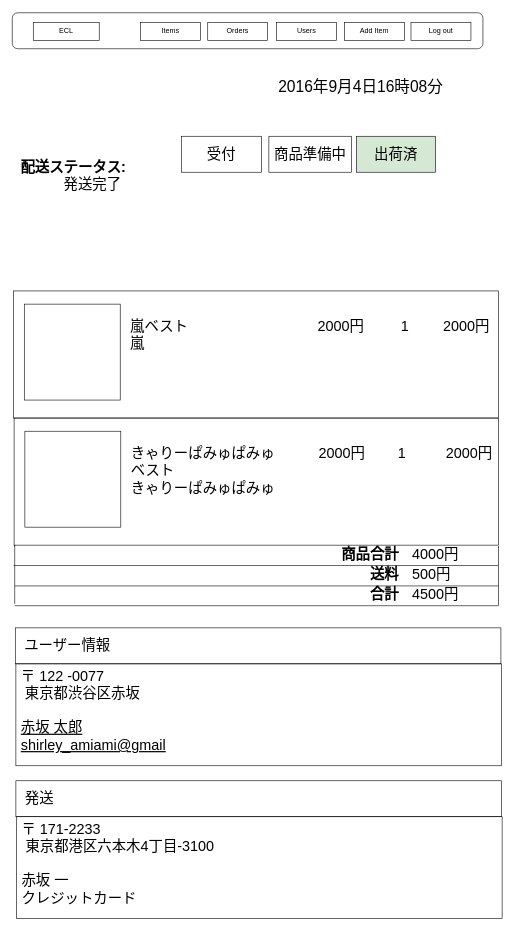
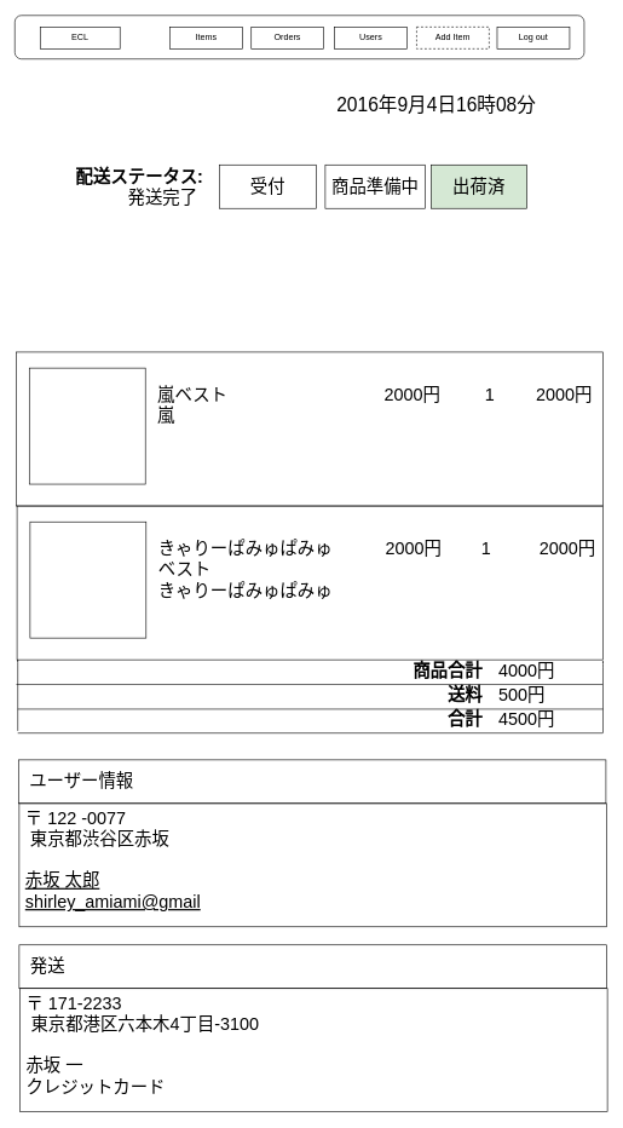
  <mxCell id="0" />
  <mxCell id="1" parent="0" />
  <mxCell id="2" value="&lt;p style=&quot;line-height: 140%&quot;&gt;4000円&lt;br&gt;500円&lt;br&gt;4500円&lt;br&gt;&lt;/p&gt;" style="rounded=0;whiteSpace=wrap;html=1;strokeColor=none;fillColor=none;fontSize=24;align=left;" parent="1" vertex="1"><mxGeometry x="685" y="926" width="120" height="60" as="geometry" /></mxCell>
  <mxCell id="3" value="" style="rounded=0;whiteSpace=wrap;html=1;strokeColor=#000000;fontSize=24;fillColor=none;" parent="1" vertex="1"><mxGeometry x="22" y="484" width="809" height="212" as="geometry" /></mxCell>
  <mxCell id="4" value="&lt;span style=&quot;font-family: &amp;#34;helvetica&amp;#34; , &amp;#34;arial&amp;#34; , sans-serif ; font-size: 0px&quot;&gt;%3CmxGraphModel%3E%3Croot%3E%3CmxCell%20id%3D%220%22%2F%3E%3CmxCell%20id%3D%221%22%20parent%3D%220%22%2F%3E%3CmxCell%20id%3D%222%22%20value%3D%22Top%22%20style%3D%22rounded%3D0%3BwhiteSpace%3Dwrap%3Bhtml%3D1%3B%22%20vertex%3D%221%22%20parent%3D%221%22%3E%3CmxGeometry%20x%3D%22317.5%22%20y%3D%2250%22%20width%3D%22100%22%20height%3D%2230%22%20as%3D%22geometry%22%2F%3E%3C%2FmxCell%3E%3C%2Froot%3E%3C%2FmxGraphModel%3E&lt;/span&gt;" style="rounded=1;whiteSpace=wrap;html=1;" parent="1" vertex="1"><mxGeometry x="20" y="20" width="785" height="60" as="geometry" /></mxCell>
  <mxCell id="5" value="ECL" style="rounded=0;whiteSpace=wrap;html=1;" parent="1" vertex="1"><mxGeometry x="55" y="36" width="110" height="30" as="geometry" /></mxCell>
  <mxCell id="6" value="Orders&lt;br&gt;" style="rounded=0;whiteSpace=wrap;html=1;" parent="1" vertex="1"><mxGeometry x="346" y="36" width="100" height="30" as="geometry" /></mxCell>
- <mxCell id="7" value="Add Item" style="rounded=0;whiteSpace=wrap;html=1;" parent="1" vertex="1"><mxGeometry x="574" y="36" width="100" height="30" as="geometry" /></mxCell>
+ <mxCell id="7" value="Add Item" style="rounded=0;whiteSpace=wrap;html=1;dashed=1;" parent="1" vertex="1"><mxGeometry x="574" y="36" width="100" height="30" as="geometry" /></mxCell>
  <mxCell id="8" value="Log out" style="rounded=0;whiteSpace=wrap;html=1;" parent="1" vertex="1"><mxGeometry x="685" y="36" width="100" height="30" as="geometry" /></mxCell>
  <mxCell id="9" value="Users" style="rounded=0;whiteSpace=wrap;html=1;" parent="1" vertex="1"><mxGeometry x="461" y="36" width="100" height="30" as="geometry" /></mxCell>
  <mxCell id="10" value="Items" style="rounded=0;whiteSpace=wrap;html=1;" parent="1" vertex="1"><mxGeometry x="234" y="36" width="100" height="30" as="geometry" /></mxCell>
  <mxCell id="11" value="&lt;font style=&quot;font-size: 26px&quot;&gt;2016年9月4日16時08分&lt;/font&gt;" style="text;html=1;resizable=0;points=[];autosize=1;align=left;verticalAlign=top;spacingTop=-4;fontSize=34;" parent="1" vertex="1"><mxGeometry x="462" y="117" width="290" height="50" as="geometry" /></mxCell>
- <mxCell id="12" value="&lt;b&gt;配送ステータス: &lt;br&gt;&lt;/b&gt;　　　発送完了" style="text;html=1;resizable=0;points=[];autosize=1;align=left;verticalAlign=top;spacingTop=-4;fontSize=24;" parent="1" vertex="1"><mxGeometry x="31.5" y="261" width="200" height="60" as="geometry" /></mxCell>
+ <mxCell id="12" value="&lt;b&gt;配送ステータス: &lt;br&gt;&lt;/b&gt;　　　発送完了" style="text;html=1;resizable=0;points=[];autosize=1;align=left;verticalAlign=top;spacingTop=-4;fontSize=24;" parent="1" vertex="1"><mxGeometry x="101.5" y="226" width="200" height="60" as="geometry" /></mxCell>
  <mxCell id="13" value="受付" style="rounded=0;whiteSpace=wrap;html=1;fontSize=24;" parent="1" vertex="1"><mxGeometry x="302" y="226" width="134" height="60" as="geometry" /></mxCell>
  <mxCell id="14" value="商品準備中" style="rounded=0;whiteSpace=wrap;html=1;fontSize=24;" parent="1" vertex="1"><mxGeometry x="448" y="226" width="138" height="60" as="geometry" /></mxCell>
  <mxCell id="15" value="出荷済" style="rounded=0;whiteSpace=wrap;html=1;fontSize=24;fillColor=#d5e8d4;" parent="1" vertex="1"><mxGeometry x="594" y="226" width="132" height="60" as="geometry" /></mxCell>
  <mxCell id="16" value="" style="whiteSpace=wrap;html=1;aspect=fixed;fontSize=24;" parent="1" vertex="1"><mxGeometry x="40" y="506" width="160" height="160" as="geometry" /></mxCell>
  <mxCell id="17" value="嵐ベスト　　　　&amp;nbsp; &amp;nbsp; &amp;nbsp; &amp;nbsp; &amp;nbsp; &amp;nbsp; &amp;nbsp; &amp;nbsp; &amp;nbsp; 2000円　　&amp;nbsp; 1&amp;nbsp; &amp;nbsp; &amp;nbsp;　2000円&lt;br&gt;嵐" style="text;html=1;resizable=0;points=[];autosize=1;align=left;verticalAlign=top;spacingTop=-4;fontSize=24;" parent="1" vertex="1"><mxGeometry x="215" y="526" width="610" height="60" as="geometry" /></mxCell>
  <mxCell id="18" value="" style="rounded=0;whiteSpace=wrap;html=1;strokeColor=#000000;fontSize=24;fillColor=none;" parent="1" vertex="1"><mxGeometry x="23" y="696" width="808" height="212" as="geometry" /></mxCell>
  <mxCell id="19" value="" style="whiteSpace=wrap;html=1;aspect=fixed;fontSize=24;" parent="1" vertex="1"><mxGeometry x="41" y="718" width="160" height="160" as="geometry" /></mxCell>
  <mxCell id="20" value="きゃりーぱみゅぱみゅ&amp;nbsp; &amp;nbsp; &amp;nbsp; &amp;nbsp; &amp;nbsp; &amp;nbsp;2000円　 　1&amp;nbsp; &amp;nbsp; &amp;nbsp; &amp;nbsp; &amp;nbsp; 2000円&lt;br&gt;ベスト&lt;br&gt;きゃりーぱみゅぱみゅ" style="text;html=1;resizable=0;points=[];autosize=1;align=left;verticalAlign=top;spacingTop=-4;fontSize=24;" parent="1" vertex="1"><mxGeometry x="216" y="738" width="620" height="90" as="geometry" /></mxCell>
  <mxCell id="21" value="&lt;b style=&quot;line-height: 140%&quot;&gt;商品合計&lt;br&gt;送料&lt;br&gt;合計&lt;/b&gt;" style="rounded=0;whiteSpace=wrap;html=1;strokeColor=none;fillColor=none;fontSize=24;align=right;" parent="1" vertex="1"><mxGeometry x="497" y="926" width="170" height="60" as="geometry" /></mxCell>
  <mxCell id="22" value="" style="endArrow=none;html=1;fontSize=24;entryX=0.001;entryY=1.011;entryDx=0;entryDy=0;entryPerimeter=0;" parent="1" target="18" edge="1"><mxGeometry width="50" height="50" relative="1" as="geometry"><mxPoint x="24" y="1006" as="sourcePoint" /><mxPoint x="75" y="1066" as="targetPoint" /><Array as="points"><mxPoint x="24" y="906" /></Array></mxGeometry></mxCell>
  <mxCell id="23" value="" style="endArrow=none;html=1;fontSize=24;" parent="1" edge="1"><mxGeometry width="50" height="50" relative="1" as="geometry"><mxPoint x="830.5" y="1009" as="sourcePoint" /><mxPoint x="24" y="1009" as="targetPoint" /><Array as="points" /></mxGeometry></mxCell>
  <mxCell id="24" value="" style="endArrow=none;html=1;fontSize=24;" parent="1" edge="1"><mxGeometry width="50" height="50" relative="1" as="geometry"><mxPoint x="831" y="976" as="sourcePoint" /><mxPoint x="24" y="976" as="targetPoint" /><Array as="points" /></mxGeometry></mxCell>
  <mxCell id="25" value="" style="endArrow=none;html=1;fontSize=24;" parent="1" edge="1"><mxGeometry width="50" height="50" relative="1" as="geometry"><mxPoint x="830.5" y="942" as="sourcePoint" /><mxPoint x="22" y="942" as="targetPoint" /><Array as="points" /></mxGeometry></mxCell>
  <mxCell id="26" value="" style="endArrow=none;html=1;fontSize=24;entryX=0.001;entryY=1.011;entryDx=0;entryDy=0;entryPerimeter=0;" parent="1" edge="1"><mxGeometry width="50" height="50" relative="1" as="geometry"><mxPoint x="831" y="1009" as="sourcePoint" /><mxPoint x="830.857" y="912.286" as="targetPoint" /><Array as="points"><mxPoint x="831" y="908" /></Array></mxGeometry></mxCell>
  <mxCell id="27" value="&amp;nbsp; ユーザー情報" style="rounded=0;whiteSpace=wrap;html=1;strokeColor=#000000;fillColor=none;fontSize=24;align=left;" parent="1" vertex="1"><mxGeometry x="25" y="1046" width="810" height="60" as="geometry" /></mxCell>
  <mxCell id="28" value="&amp;nbsp;〒 122 -0077&lt;br&gt;&amp;nbsp; 東京都渋谷区赤坂&lt;br&gt;&lt;br&gt;&amp;nbsp;&lt;u&gt;赤坂 太郎&lt;/u&gt;&lt;br&gt;&amp;nbsp;&lt;u&gt;shirley_amiami@gmail&lt;/u&gt;" style="rounded=0;whiteSpace=wrap;html=1;strokeColor=#000000;fillColor=none;fontSize=24;align=left;verticalAlign=top;" parent="1" vertex="1"><mxGeometry x="26" y="1106" width="810" height="170" as="geometry" /></mxCell>
  <mxCell id="29" value="&amp;nbsp; 発送" style="rounded=0;whiteSpace=wrap;html=1;strokeColor=#000000;fillColor=none;fontSize=24;align=left;" parent="1" vertex="1"><mxGeometry x="26" y="1301" width="810" height="60" as="geometry" /></mxCell>
  <mxCell id="30" value="&amp;nbsp;〒 171-2233&lt;br&gt;&amp;nbsp; 東京都港区六本木4丁目-3100&lt;br&gt;&lt;br&gt;&amp;nbsp;赤坂 一&lt;br&gt;&amp;nbsp;クレジットカード" style="rounded=0;whiteSpace=wrap;html=1;strokeColor=#000000;fillColor=none;fontSize=24;align=left;verticalAlign=top;" parent="1" vertex="1"><mxGeometry x="27" y="1361" width="810" height="170" as="geometry" /></mxCell>
